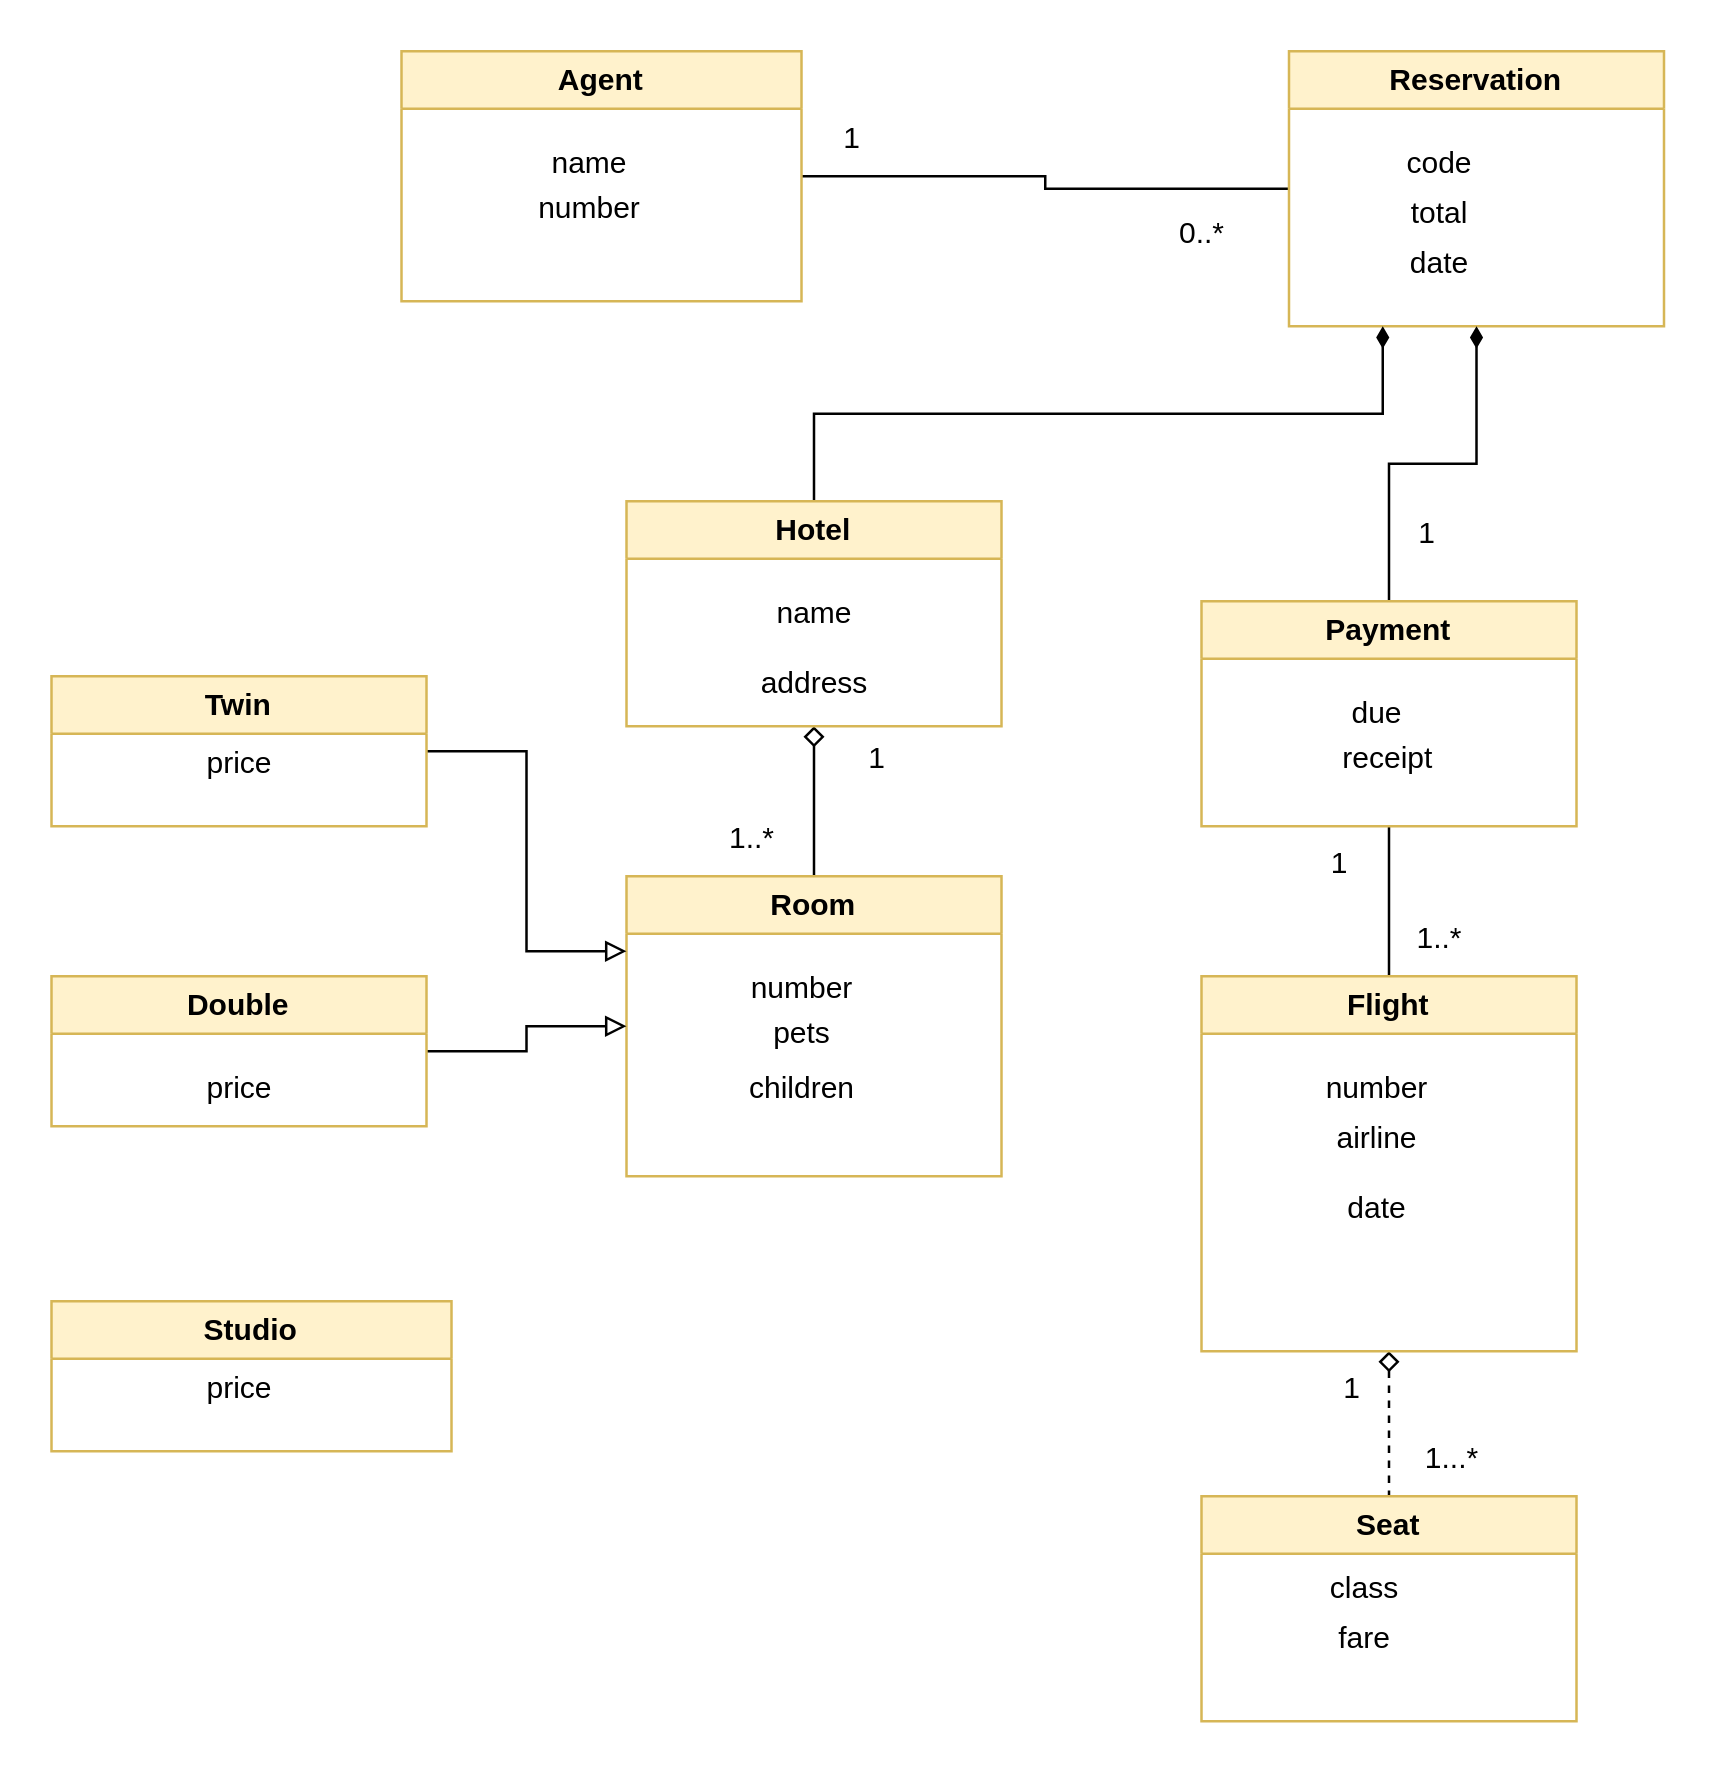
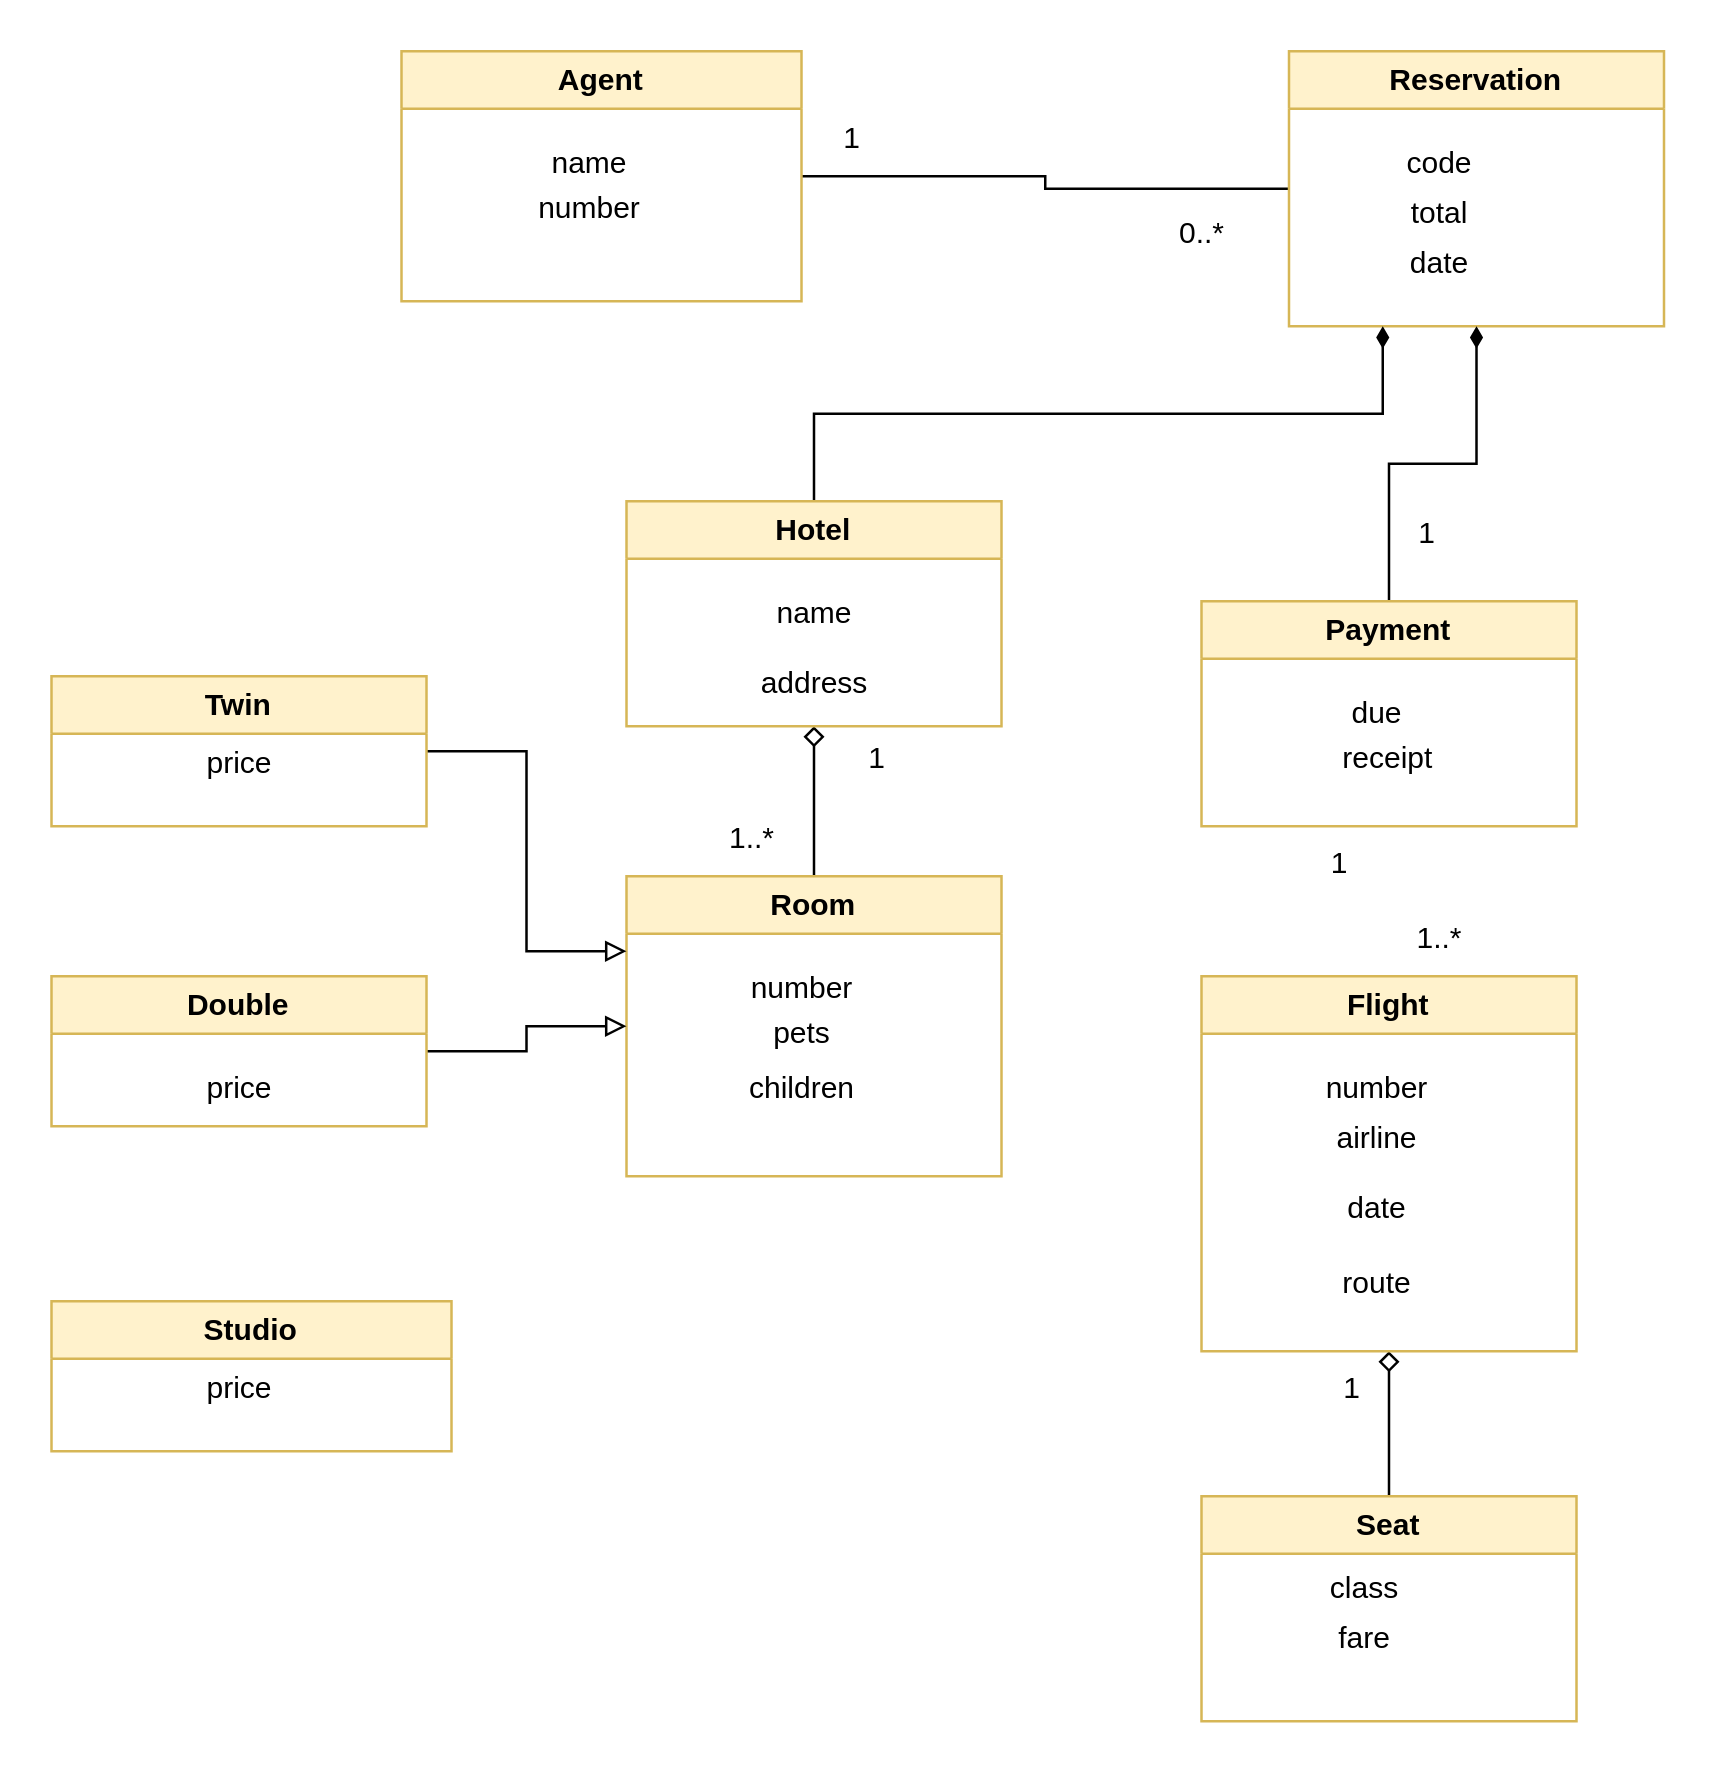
  <mxCell id="0" />
  <mxCell id="1" parent="0" />
  <mxCell id="2" style="edgeStyle=orthogonalEdgeStyle;rounded=0;orthogonalLoop=1;jettySize=auto;html=1;exitX=1;exitY=0.5;exitDx=0;exitDy=0;entryX=0;entryY=0.5;entryDx=0;entryDy=0;endArrow=none;endFill=0;" edge="1" parent="1" source="3" target="6"><mxGeometry relative="1" as="geometry" /></mxCell>
  <mxCell id="3" value="Agent" style="swimlane;whiteSpace=wrap;html=1;fillColor=#fff2cc;strokeColor=#d6b656;" vertex="1" parent="1"><mxGeometry x="160" y="20" width="160" height="100" as="geometry" /></mxCell>
  <mxCell id="4" value="number" style="text;html=1;align=center;verticalAlign=middle;resizable=0;points=[];autosize=1;strokeColor=none;fillColor=none;" vertex="1" parent="3"><mxGeometry x="45" y="48" width="60" height="30" as="geometry" /></mxCell>
  <mxCell id="5" value="name" style="text;html=1;align=center;verticalAlign=middle;resizable=0;points=[];autosize=1;strokeColor=none;fillColor=none;" vertex="1" parent="3"><mxGeometry x="50" y="30" width="50" height="30" as="geometry" /></mxCell>
  <mxCell id="6" value="Reservation" style="swimlane;whiteSpace=wrap;html=1;fillColor=#fff2cc;strokeColor=#d6b656;startSize=23;" vertex="1" parent="1"><mxGeometry x="515" y="20" width="150" height="110" as="geometry" /></mxCell>
  <mxCell id="7" value="total" style="text;html=1;align=center;verticalAlign=middle;resizable=0;points=[];autosize=1;strokeColor=none;fillColor=none;" vertex="1" parent="6"><mxGeometry x="35" y="50" width="50" height="30" as="geometry" /></mxCell>
  <mxCell id="8" value="date" style="text;html=1;align=center;verticalAlign=middle;resizable=0;points=[];autosize=1;strokeColor=none;fillColor=none;" vertex="1" parent="6"><mxGeometry x="35" y="70" width="50" height="30" as="geometry" /></mxCell>
  <mxCell id="9" value="code" style="text;html=1;align=center;verticalAlign=middle;resizable=0;points=[];autosize=1;strokeColor=none;fillColor=none;" vertex="1" parent="6"><mxGeometry x="35" y="30" width="50" height="30" as="geometry" /></mxCell>
  <mxCell id="10" style="edgeStyle=orthogonalEdgeStyle;rounded=0;orthogonalLoop=1;jettySize=auto;html=1;exitX=0.5;exitY=1;exitDx=0;exitDy=0;entryX=0.5;entryY=0;entryDx=0;entryDy=0;startArrow=diamond;startFill=0;endArrow=none;endFill=0;" edge="1" parent="1" source="12" target="15"><mxGeometry relative="1" as="geometry" /></mxCell>
  <mxCell id="11" style="edgeStyle=orthogonalEdgeStyle;rounded=0;orthogonalLoop=1;jettySize=auto;html=1;exitX=0.5;exitY=0;exitDx=0;exitDy=0;entryX=0.25;entryY=1;entryDx=0;entryDy=0;endArrow=diamondThin;endFill=1;" edge="1" parent="1" source="12" target="6"><mxGeometry relative="1" as="geometry" /></mxCell>
  <mxCell id="12" value="Hotel" style="swimlane;whiteSpace=wrap;html=1;fillColor=#fff2cc;strokeColor=#d6b656;startSize=23;" vertex="1" parent="1"><mxGeometry x="250" y="200" width="150" height="90" as="geometry" /></mxCell>
  <mxCell id="13" value="address" style="text;html=1;align=center;verticalAlign=middle;resizable=0;points=[];autosize=1;strokeColor=none;fillColor=none;" vertex="1" parent="12"><mxGeometry x="40" y="58" width="70" height="30" as="geometry" /></mxCell>
  <mxCell id="14" value="name" style="text;html=1;align=center;verticalAlign=middle;resizable=0;points=[];autosize=1;strokeColor=none;fillColor=none;" vertex="1" parent="12"><mxGeometry x="50" y="30" width="50" height="30" as="geometry" /></mxCell>
  <mxCell id="15" value="Room" style="swimlane;whiteSpace=wrap;html=1;fillColor=#fff2cc;strokeColor=#d6b656;startSize=23;" vertex="1" parent="1"><mxGeometry x="250" y="350" width="150" height="120" as="geometry" /></mxCell>
  <mxCell id="16" value="number" style="text;html=1;align=center;verticalAlign=middle;resizable=0;points=[];autosize=1;strokeColor=none;fillColor=none;" vertex="1" parent="15"><mxGeometry x="40" y="30" width="60" height="30" as="geometry" /></mxCell>
  <mxCell id="17" value="children" style="text;html=1;align=center;verticalAlign=middle;resizable=0;points=[];autosize=1;strokeColor=none;fillColor=none;" vertex="1" parent="15"><mxGeometry x="35" y="70" width="70" height="30" as="geometry" /></mxCell>
  <mxCell id="18" value="pets" style="text;html=1;align=center;verticalAlign=middle;resizable=0;points=[];autosize=1;strokeColor=none;fillColor=none;" vertex="1" parent="15"><mxGeometry x="45" y="48" width="50" height="30" as="geometry" /></mxCell>
- <mxCell id="19" style="edgeStyle=orthogonalEdgeStyle;rounded=0;orthogonalLoop=1;jettySize=auto;html=1;exitX=0.5;exitY=1;exitDx=0;exitDy=0;entryX=0.5;entryY=0;entryDx=0;entryDy=0;startArrow=diamond;startFill=0;endArrow=none;endFill=0;dashed=1;" edge="1" parent="1" source="21" target="26"><mxGeometry relative="1" as="geometry" /></mxCell>
- <mxCell id="20" style="edgeStyle=orthogonalEdgeStyle;rounded=0;orthogonalLoop=1;jettySize=auto;html=1;exitX=0.5;exitY=0;exitDx=0;exitDy=0;entryX=0.5;entryY=1;entryDx=0;entryDy=0;endArrow=none;endFill=0;" edge="1" parent="1" source="21" target="30"><mxGeometry relative="1" as="geometry" /></mxCell>
+ <mxCell id="19" style="edgeStyle=orthogonalEdgeStyle;rounded=0;orthogonalLoop=1;jettySize=auto;html=1;exitX=0.5;exitY=1;exitDx=0;exitDy=0;entryX=0.5;entryY=0;entryDx=0;entryDy=0;startArrow=diamond;startFill=0;endArrow=none;endFill=0;" edge="1" parent="1" source="21" target="26"><mxGeometry relative="1" as="geometry" /></mxCell>
  <mxCell id="21" value="Flight" style="swimlane;whiteSpace=wrap;html=1;fillColor=#fff2cc;strokeColor=#d6b656;startSize=23;" vertex="1" parent="1"><mxGeometry x="480" y="390" width="150" height="150" as="geometry" /></mxCell>
  <mxCell id="22" value="airline" style="text;html=1;align=center;verticalAlign=middle;resizable=0;points=[];autosize=1;strokeColor=none;fillColor=none;" vertex="1" parent="21"><mxGeometry x="40" y="50" width="60" height="30" as="geometry" /></mxCell>
  <mxCell id="23" value="number" style="text;html=1;align=center;verticalAlign=middle;resizable=0;points=[];autosize=1;strokeColor=none;fillColor=none;" vertex="1" parent="21"><mxGeometry x="40" y="30" width="60" height="30" as="geometry" /></mxCell>
  <mxCell id="24" value="date" style="text;html=1;align=center;verticalAlign=middle;resizable=0;points=[];autosize=1;strokeColor=none;fillColor=none;" vertex="1" parent="21"><mxGeometry x="45" y="78" width="50" height="30" as="geometry" /></mxCell>
+ <mxCell id="25" value="route" style="text;html=1;align=center;verticalAlign=middle;resizable=0;points=[];autosize=1;strokeColor=none;fillColor=none;" vertex="1" parent="21"><mxGeometry x="45" y="108" width="50" height="30" as="geometry" /></mxCell>
  <mxCell id="26" value="Seat" style="swimlane;whiteSpace=wrap;html=1;fillColor=#fff2cc;strokeColor=#d6b656;startSize=23;" vertex="1" parent="1"><mxGeometry x="480" y="598" width="150" height="90" as="geometry" /></mxCell>
  <mxCell id="27" value="class" style="text;html=1;align=center;verticalAlign=middle;resizable=0;points=[];autosize=1;strokeColor=none;fillColor=none;" vertex="1" parent="26"><mxGeometry x="40" y="22" width="50" height="30" as="geometry" /></mxCell>
  <mxCell id="28" value="fare" style="text;html=1;align=center;verticalAlign=middle;resizable=0;points=[];autosize=1;strokeColor=none;fillColor=none;" vertex="1" parent="26"><mxGeometry x="45" y="42" width="40" height="30" as="geometry" /></mxCell>
  <mxCell id="29" style="edgeStyle=orthogonalEdgeStyle;rounded=0;orthogonalLoop=1;jettySize=auto;html=1;exitX=0.5;exitY=0;exitDx=0;exitDy=0;entryX=0.5;entryY=1;entryDx=0;entryDy=0;endArrow=diamondThin;endFill=1;" edge="1" parent="1" source="30" target="6"><mxGeometry relative="1" as="geometry" /></mxCell>
  <mxCell id="30" value="Payment" style="swimlane;whiteSpace=wrap;html=1;fillColor=#fff2cc;strokeColor=#d6b656;startSize=23;" vertex="1" parent="1"><mxGeometry x="480" y="240" width="150" height="90" as="geometry" /></mxCell>
  <mxCell id="31" value="receipt&amp;nbsp;" style="text;html=1;align=center;verticalAlign=middle;resizable=0;points=[];autosize=1;strokeColor=none;fillColor=none;" vertex="1" parent="30"><mxGeometry x="46" y="48" width="60" height="30" as="geometry" /></mxCell>
  <mxCell id="32" value="due" style="text;html=1;align=center;verticalAlign=middle;resizable=0;points=[];autosize=1;strokeColor=none;fillColor=none;" vertex="1" parent="30"><mxGeometry x="50" y="30" width="40" height="30" as="geometry" /></mxCell>
  <mxCell id="33" style="edgeStyle=orthogonalEdgeStyle;rounded=0;orthogonalLoop=1;jettySize=auto;html=1;exitX=1;exitY=0.5;exitDx=0;exitDy=0;entryX=0;entryY=0.25;entryDx=0;entryDy=0;endArrow=block;endFill=0;" edge="1" parent="1" source="34" target="15"><mxGeometry relative="1" as="geometry" /></mxCell>
  <mxCell id="34" value="Twin" style="swimlane;whiteSpace=wrap;html=1;fillColor=#fff2cc;strokeColor=#d6b656;startSize=23;" vertex="1" parent="1"><mxGeometry x="20" y="270" width="150" height="60" as="geometry" /></mxCell>
  <mxCell id="35" value="price" style="text;html=1;align=center;verticalAlign=middle;resizable=0;points=[];autosize=1;strokeColor=none;fillColor=none;" vertex="1" parent="34"><mxGeometry x="50" y="20" width="50" height="30" as="geometry" /></mxCell>
  <mxCell id="36" style="edgeStyle=orthogonalEdgeStyle;rounded=0;orthogonalLoop=1;jettySize=auto;html=1;exitX=1;exitY=0.5;exitDx=0;exitDy=0;entryX=0;entryY=0.5;entryDx=0;entryDy=0;endArrow=block;endFill=0;" edge="1" parent="1" source="37" target="15"><mxGeometry relative="1" as="geometry" /></mxCell>
  <mxCell id="37" value="Double" style="swimlane;whiteSpace=wrap;html=1;fillColor=#fff2cc;strokeColor=#d6b656;startSize=23;" vertex="1" parent="1"><mxGeometry x="20" y="390" width="150" height="60" as="geometry" /></mxCell>
  <mxCell id="38" value="price" style="text;html=1;align=center;verticalAlign=middle;resizable=0;points=[];autosize=1;strokeColor=none;fillColor=none;" vertex="1" parent="37"><mxGeometry x="50" y="30" width="50" height="30" as="geometry" /></mxCell>
  <mxCell id="39" value="Studio" style="swimlane;whiteSpace=wrap;html=1;fillColor=#fff2cc;strokeColor=#d6b656;startSize=23;" vertex="1" parent="1"><mxGeometry x="20" y="520" width="160" height="60" as="geometry" /></mxCell>
  <mxCell id="40" value="price" style="text;html=1;align=center;verticalAlign=middle;resizable=0;points=[];autosize=1;strokeColor=none;fillColor=none;" vertex="1" parent="39"><mxGeometry x="50" y="20" width="50" height="30" as="geometry" /></mxCell>
  <mxCell id="41" value="1" style="text;html=1;align=center;verticalAlign=middle;resizable=0;points=[];autosize=1;strokeColor=none;fillColor=none;" vertex="1" parent="1"><mxGeometry x="555" y="198" width="30" height="30" as="geometry" /></mxCell>
  <mxCell id="42" value="1..*" style="text;html=1;align=center;verticalAlign=middle;resizable=0;points=[];autosize=1;strokeColor=none;fillColor=none;" vertex="1" parent="1"><mxGeometry x="555" y="360" width="40" height="30" as="geometry" /></mxCell>
- <mxCell id="43" value="1...*" style="text;html=1;align=center;verticalAlign=middle;resizable=0;points=[];autosize=1;strokeColor=none;fillColor=none;" vertex="1" parent="1"><mxGeometry x="560" y="568" width="40" height="30" as="geometry" /></mxCell>
  <mxCell id="44" value="1" style="text;html=1;align=center;verticalAlign=middle;resizable=0;points=[];autosize=1;strokeColor=none;fillColor=none;" vertex="1" parent="1"><mxGeometry x="520" y="330" width="30" height="30" as="geometry" /></mxCell>
  <mxCell id="45" value="1" style="text;html=1;align=center;verticalAlign=middle;resizable=0;points=[];autosize=1;strokeColor=none;fillColor=none;" vertex="1" parent="1"><mxGeometry x="525" y="540" width="30" height="30" as="geometry" /></mxCell>
  <mxCell id="46" value="1" style="text;html=1;align=center;verticalAlign=middle;resizable=0;points=[];autosize=1;strokeColor=none;fillColor=none;" vertex="1" parent="1"><mxGeometry x="335" y="288" width="30" height="30" as="geometry" /></mxCell>
  <mxCell id="47" value="1..*" style="text;html=1;align=center;verticalAlign=middle;resizable=0;points=[];autosize=1;strokeColor=none;fillColor=none;" vertex="1" parent="1"><mxGeometry x="280" y="320" width="40" height="30" as="geometry" /></mxCell>
  <mxCell id="48" value="1" style="text;html=1;align=center;verticalAlign=middle;resizable=0;points=[];autosize=1;strokeColor=none;fillColor=none;" vertex="1" parent="1"><mxGeometry x="325" y="40" width="30" height="30" as="geometry" /></mxCell>
  <mxCell id="49" value="0..*" style="text;html=1;align=center;verticalAlign=middle;resizable=0;points=[];autosize=1;strokeColor=none;fillColor=none;" vertex="1" parent="1"><mxGeometry x="460" y="78" width="40" height="30" as="geometry" /></mxCell>
